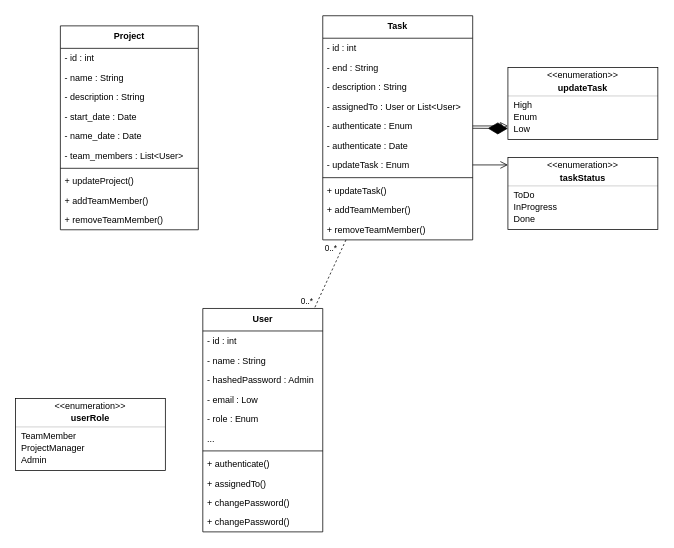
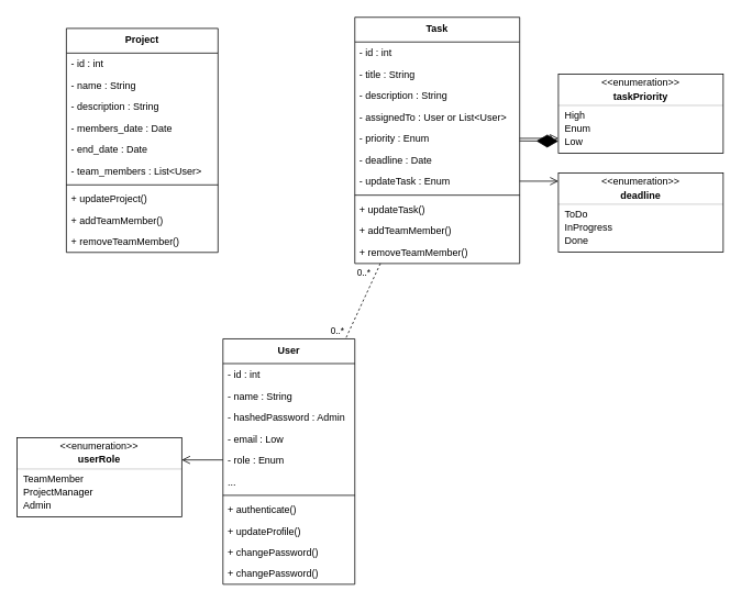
  <mxCell id="0" />
  <mxCell id="1" parent="0" />
  <mxCell id="2" value="User" style="swimlane;fontStyle=1;align=center;verticalAlign=top;childLayout=stackLayout;horizontal=1;startSize=30;horizontalStack=0;resizeParent=1;resizeLast=0;collapsible=1;marginBottom=0;rounded=0;shadow=0;strokeWidth=1;" parent="1" vertex="1"><mxGeometry x="270" y="411" width="160" height="298" as="geometry"><mxRectangle x="230" y="140" width="160" height="26" as="alternateBounds" /></mxGeometry></mxCell>
  <mxCell id="3" value="- id : int" style="text;align=left;verticalAlign=top;spacingLeft=4;spacingRight=4;overflow=hidden;rotatable=0;points=[[0,0.5],[1,0.5]];portConstraint=eastwest;" parent="2" vertex="1"><mxGeometry y="30" width="160" height="26" as="geometry" /></mxCell>
  <mxCell id="4" value="- name : String" style="text;align=left;verticalAlign=top;spacingLeft=4;spacingRight=4;overflow=hidden;rotatable=0;points=[[0,0.5],[1,0.5]];portConstraint=eastwest;" parent="2" vertex="1"><mxGeometry y="56" width="160" height="26" as="geometry" /></mxCell>
  <mxCell id="5" value="- hashedPassword : Admin" style="text;align=left;verticalAlign=top;spacingLeft=4;spacingRight=4;overflow=hidden;rotatable=0;points=[[0,0.5],[1,0.5]];portConstraint=eastwest;" parent="2" vertex="1"><mxGeometry y="82" width="160" height="26" as="geometry" /></mxCell>
  <mxCell id="6" value="- email : Low" style="text;align=left;verticalAlign=top;spacingLeft=4;spacingRight=4;overflow=hidden;rotatable=0;points=[[0,0.5],[1,0.5]];portConstraint=eastwest;" parent="2" vertex="1"><mxGeometry y="108" width="160" height="26" as="geometry" /></mxCell>
  <mxCell id="7" value="- role : Enum" style="text;align=left;verticalAlign=top;spacingLeft=4;spacingRight=4;overflow=hidden;rotatable=0;points=[[0,0.5],[1,0.5]];portConstraint=eastwest;" parent="2" vertex="1"><mxGeometry y="134" width="160" height="26" as="geometry" /></mxCell>
  <mxCell id="8" value="..." style="text;align=left;verticalAlign=top;spacingLeft=4;spacingRight=4;overflow=hidden;rotatable=0;points=[[0,0.5],[1,0.5]];portConstraint=eastwest;" parent="2" vertex="1"><mxGeometry y="160" width="160" height="26" as="geometry" /></mxCell>
  <mxCell id="9" value="" style="line;html=1;strokeWidth=1;align=left;verticalAlign=middle;spacingTop=-1;spacingLeft=3;spacingRight=3;rotatable=0;labelPosition=right;points=[];portConstraint=eastwest;" parent="2" vertex="1"><mxGeometry y="186" width="160" height="8" as="geometry" /></mxCell>
  <mxCell id="10" value="+ authenticate()" style="text;align=left;verticalAlign=top;spacingLeft=4;spacingRight=4;overflow=hidden;rotatable=0;points=[[0,0.5],[1,0.5]];portConstraint=eastwest;" parent="2" vertex="1"><mxGeometry y="194" width="160" height="26" as="geometry" /></mxCell>
- <mxCell id="11" value="+ assignedTo()" style="text;align=left;verticalAlign=top;spacingLeft=4;spacingRight=4;overflow=hidden;rotatable=0;points=[[0,0.5],[1,0.5]];portConstraint=eastwest;" parent="2" vertex="1"><mxGeometry y="220" width="160" height="26" as="geometry" /></mxCell>
+ <mxCell id="11" value="+ updateProfile()" style="text;align=left;verticalAlign=top;spacingLeft=4;spacingRight=4;overflow=hidden;rotatable=0;points=[[0,0.5],[1,0.5]];portConstraint=eastwest;" parent="2" vertex="1"><mxGeometry y="220" width="160" height="26" as="geometry" /></mxCell>
  <mxCell id="12" value="+ changePassword()" style="text;align=left;verticalAlign=top;spacingLeft=4;spacingRight=4;overflow=hidden;rotatable=0;points=[[0,0.5],[1,0.5]];portConstraint=eastwest;" parent="2" vertex="1"><mxGeometry y="246" width="160" height="26" as="geometry" /></mxCell>
  <mxCell id="13" value="+ changePassword()" style="text;align=left;verticalAlign=top;spacingLeft=4;spacingRight=4;overflow=hidden;rotatable=0;points=[[0,0.5],[1,0.5]];portConstraint=eastwest;" parent="2" vertex="1"><mxGeometry y="272" width="160" height="26" as="geometry" /></mxCell>
  <mxCell id="14" value="" style="fontStyle=1;align=center;verticalAlign=middle;childLayout=stackLayout;horizontal=1;horizontalStack=0;resizeParent=1;resizeParentMax=0;resizeLast=0;marginBottom=0;" parent="1" vertex="1"><mxGeometry x="20" y="531" width="200" height="96" as="geometry" /></mxCell>
  <mxCell id="15" value="&amp;lt;&amp;lt;enumeration&amp;gt;&amp;gt;" style="html=1;align=center;spacing=0;verticalAlign=middle;strokeColor=none;fillColor=none;whiteSpace=wrap;" parent="14" vertex="1"><mxGeometry width="200" height="20" as="geometry" /></mxCell>
  <mxCell id="16" value="userRole" style="html=1;align=center;spacing=0;verticalAlign=middle;strokeColor=none;fillColor=none;whiteSpace=wrap;fontStyle=1;" parent="14" vertex="1"><mxGeometry y="20" width="200" height="14" as="geometry" /></mxCell>
  <mxCell id="17" value="" style="line;strokeWidth=0.25;fillColor=none;align=left;verticalAlign=middle;spacingTop=-1;spacingLeft=3;spacingRight=3;rotatable=0;labelPosition=right;points=[];portConstraint=eastwest;" parent="14" vertex="1"><mxGeometry y="34" width="200" height="8" as="geometry" /></mxCell>
  <mxCell id="18" value="TeamMember" style="html=1;align=left;spacing=0;spacingLeft=8;verticalAlign=middle;strokeColor=none;fillColor=none;whiteSpace=wrap;" parent="14" vertex="1"><mxGeometry y="42" width="200" height="16" as="geometry" /></mxCell>
  <mxCell id="19" value="ProjectManager" style="html=1;align=left;spacing=0;spacingLeft=8;verticalAlign=middle;strokeColor=none;fillColor=none;whiteSpace=wrap;" parent="14" vertex="1"><mxGeometry y="58" width="200" height="16" as="geometry" /></mxCell>
  <mxCell id="20" value="Admin" style="html=1;align=left;spacing=0;spacingLeft=8;verticalAlign=middle;strokeColor=none;fillColor=none;whiteSpace=wrap;" parent="14" vertex="1"><mxGeometry y="74" width="200" height="16" as="geometry" /></mxCell>
  <mxCell id="21" value="" style="html=1;align=left;spacing=0;spacingLeft=8;verticalAlign=middle;strokeColor=none;fillColor=none;whiteSpace=wrap;" parent="14" vertex="1"><mxGeometry y="90" width="200" height="6" as="geometry" /></mxCell>
+ <mxCell id="22" value="" style="endArrow=open;startArrow=none;endFill=0;startFill=0;endSize=8;html=1;verticalAlign=bottom;labelBackgroundColor=none;strokeWidth=1;rounded=0;entryX=1;entryY=0.5;entryDx=0;entryDy=0;exitX=0;exitY=0.5;exitDx=0;exitDy=0;" parent="1" source="7" target="16" edge="1"><mxGeometry width="160" relative="1" as="geometry"><mxPoint x="170" y="451" as="sourcePoint" /><mxPoint x="600" y="681" as="targetPoint" /></mxGeometry></mxCell>
  <mxCell id="23" value="Project" style="swimlane;fontStyle=1;align=center;verticalAlign=top;childLayout=stackLayout;horizontal=1;startSize=30;horizontalStack=0;resizeParent=1;resizeLast=0;collapsible=1;marginBottom=0;rounded=0;shadow=0;strokeWidth=1;" parent="1" vertex="1"><mxGeometry x="80" y="34" width="184" height="272" as="geometry"><mxRectangle x="230" y="140" width="160" height="26" as="alternateBounds" /></mxGeometry></mxCell>
  <mxCell id="24" value="- id : int" style="text;align=left;verticalAlign=top;spacingLeft=4;spacingRight=4;overflow=hidden;rotatable=0;points=[[0,0.5],[1,0.5]];portConstraint=eastwest;" parent="23" vertex="1"><mxGeometry y="30" width="184" height="26" as="geometry" /></mxCell>
  <mxCell id="25" value="- name : String" style="text;align=left;verticalAlign=top;spacingLeft=4;spacingRight=4;overflow=hidden;rotatable=0;points=[[0,0.5],[1,0.5]];portConstraint=eastwest;" parent="23" vertex="1"><mxGeometry y="56" width="184" height="26" as="geometry" /></mxCell>
  <mxCell id="26" value="- description : String" style="text;align=left;verticalAlign=top;spacingLeft=4;spacingRight=4;overflow=hidden;rotatable=0;points=[[0,0.5],[1,0.5]];portConstraint=eastwest;" parent="23" vertex="1"><mxGeometry y="82" width="184" height="26" as="geometry" /></mxCell>
- <mxCell id="27" value="- start_date : Date" style="text;align=left;verticalAlign=top;spacingLeft=4;spacingRight=4;overflow=hidden;rotatable=0;points=[[0,0.5],[1,0.5]];portConstraint=eastwest;" parent="23" vertex="1"><mxGeometry y="108" width="184" height="26" as="geometry" /></mxCell>
- <mxCell id="28" value="- name_date : Date" style="text;align=left;verticalAlign=top;spacingLeft=4;spacingRight=4;overflow=hidden;rotatable=0;points=[[0,0.5],[1,0.5]];portConstraint=eastwest;" parent="23" vertex="1"><mxGeometry y="134" width="184" height="26" as="geometry" /></mxCell>
+ <mxCell id="27" value="- members_date : Date" style="text;align=left;verticalAlign=top;spacingLeft=4;spacingRight=4;overflow=hidden;rotatable=0;points=[[0,0.5],[1,0.5]];portConstraint=eastwest;" parent="23" vertex="1"><mxGeometry y="108" width="184" height="26" as="geometry" /></mxCell>
+ <mxCell id="28" value="- end_date : Date" style="text;align=left;verticalAlign=top;spacingLeft=4;spacingRight=4;overflow=hidden;rotatable=0;points=[[0,0.5],[1,0.5]];portConstraint=eastwest;" parent="23" vertex="1"><mxGeometry y="134" width="184" height="26" as="geometry" /></mxCell>
  <mxCell id="29" value="- team_members : List&lt;User&gt;" style="text;align=left;verticalAlign=top;spacingLeft=4;spacingRight=4;overflow=hidden;rotatable=0;points=[[0,0.5],[1,0.5]];portConstraint=eastwest;" parent="23" vertex="1"><mxGeometry y="160" width="184" height="26" as="geometry" /></mxCell>
  <mxCell id="30" value="" style="line;html=1;strokeWidth=1;align=left;verticalAlign=middle;spacingTop=-1;spacingLeft=3;spacingRight=3;rotatable=0;labelPosition=right;points=[];portConstraint=eastwest;" parent="23" vertex="1"><mxGeometry y="186" width="184" height="8" as="geometry" /></mxCell>
  <mxCell id="31" value="+ updateProject()" style="text;align=left;verticalAlign=top;spacingLeft=4;spacingRight=4;overflow=hidden;rotatable=0;points=[[0,0.5],[1,0.5]];portConstraint=eastwest;" parent="23" vertex="1"><mxGeometry y="194" width="184" height="26" as="geometry" /></mxCell>
  <mxCell id="32" value="+ addTeamMember()" style="text;align=left;verticalAlign=top;spacingLeft=4;spacingRight=4;overflow=hidden;rotatable=0;points=[[0,0.5],[1,0.5]];portConstraint=eastwest;" parent="23" vertex="1"><mxGeometry y="220" width="184" height="26" as="geometry" /></mxCell>
  <mxCell id="33" value="+ removeTeamMember()" style="text;align=left;verticalAlign=top;spacingLeft=4;spacingRight=4;overflow=hidden;rotatable=0;points=[[0,0.5],[1,0.5]];portConstraint=eastwest;" parent="23" vertex="1"><mxGeometry y="246" width="184" height="26" as="geometry" /></mxCell>
  <mxCell id="34" value="Task" style="swimlane;fontStyle=1;align=center;verticalAlign=top;childLayout=stackLayout;horizontal=1;startSize=30;horizontalStack=0;resizeParent=1;resizeLast=0;collapsible=1;marginBottom=0;rounded=0;shadow=0;strokeWidth=1;" parent="1" vertex="1"><mxGeometry x="430" y="20.5" width="200" height="299" as="geometry"><mxRectangle x="230" y="140" width="160" height="26" as="alternateBounds" /></mxGeometry></mxCell>
  <mxCell id="35" value="- id : int" style="text;align=left;verticalAlign=top;spacingLeft=4;spacingRight=4;overflow=hidden;rotatable=0;points=[[0,0.5],[1,0.5]];portConstraint=eastwest;" parent="34" vertex="1"><mxGeometry y="30" width="200" height="26" as="geometry" /></mxCell>
- <mxCell id="36" value="- end : String" style="text;align=left;verticalAlign=top;spacingLeft=4;spacingRight=4;overflow=hidden;rotatable=0;points=[[0,0.5],[1,0.5]];portConstraint=eastwest;" parent="34" vertex="1"><mxGeometry y="56" width="200" height="26" as="geometry" /></mxCell>
+ <mxCell id="36" value="- title : String" style="text;align=left;verticalAlign=top;spacingLeft=4;spacingRight=4;overflow=hidden;rotatable=0;points=[[0,0.5],[1,0.5]];portConstraint=eastwest;" parent="34" vertex="1"><mxGeometry y="56" width="200" height="26" as="geometry" /></mxCell>
  <mxCell id="37" value="- description : String" style="text;align=left;verticalAlign=top;spacingLeft=4;spacingRight=4;overflow=hidden;rotatable=0;points=[[0,0.5],[1,0.5]];portConstraint=eastwest;" parent="34" vertex="1"><mxGeometry y="82" width="200" height="26" as="geometry" /></mxCell>
  <mxCell id="38" value="- assignedTo : User or List&lt;User&gt;" style="text;align=left;verticalAlign=top;spacingLeft=4;spacingRight=4;overflow=hidden;rotatable=0;points=[[0,0.5],[1,0.5]];portConstraint=eastwest;" parent="34" vertex="1"><mxGeometry y="108" width="200" height="26" as="geometry" /></mxCell>
- <mxCell id="39" value="- authenticate : Enum" style="text;align=left;verticalAlign=top;spacingLeft=4;spacingRight=4;overflow=hidden;rotatable=0;points=[[0,0.5],[1,0.5]];portConstraint=eastwest;" parent="34" vertex="1"><mxGeometry y="134" width="200" height="26" as="geometry" /></mxCell>
- <mxCell id="40" value="- authenticate : Date" style="text;align=left;verticalAlign=top;spacingLeft=4;spacingRight=4;overflow=hidden;rotatable=0;points=[[0,0.5],[1,0.5]];portConstraint=eastwest;" parent="34" vertex="1"><mxGeometry y="160" width="200" height="26" as="geometry" /></mxCell>
+ <mxCell id="39" value="- priority : Enum" style="text;align=left;verticalAlign=top;spacingLeft=4;spacingRight=4;overflow=hidden;rotatable=0;points=[[0,0.5],[1,0.5]];portConstraint=eastwest;" parent="34" vertex="1"><mxGeometry y="134" width="200" height="26" as="geometry" /></mxCell>
+ <mxCell id="40" value="- deadline : Date" style="text;align=left;verticalAlign=top;spacingLeft=4;spacingRight=4;overflow=hidden;rotatable=0;points=[[0,0.5],[1,0.5]];portConstraint=eastwest;" parent="34" vertex="1"><mxGeometry y="160" width="200" height="26" as="geometry" /></mxCell>
  <mxCell id="41" value="- updateTask : Enum" style="text;align=left;verticalAlign=top;spacingLeft=4;spacingRight=4;overflow=hidden;rotatable=0;points=[[0,0.5],[1,0.5]];portConstraint=eastwest;" parent="34" vertex="1"><mxGeometry y="186" width="200" height="26" as="geometry" /></mxCell>
  <mxCell id="42" value="" style="line;html=1;strokeWidth=1;align=left;verticalAlign=middle;spacingTop=-1;spacingLeft=3;spacingRight=3;rotatable=0;labelPosition=right;points=[];portConstraint=eastwest;" parent="34" vertex="1"><mxGeometry y="212" width="200" height="8" as="geometry" /></mxCell>
  <mxCell id="43" value="+ updateTask()" style="text;align=left;verticalAlign=top;spacingLeft=4;spacingRight=4;overflow=hidden;rotatable=0;points=[[0,0.5],[1,0.5]];portConstraint=eastwest;" parent="34" vertex="1"><mxGeometry y="220" width="200" height="26" as="geometry" /></mxCell>
  <mxCell id="44" value="+ addTeamMember()" style="text;align=left;verticalAlign=top;spacingLeft=4;spacingRight=4;overflow=hidden;rotatable=0;points=[[0,0.5],[1,0.5]];portConstraint=eastwest;" parent="34" vertex="1"><mxGeometry y="246" width="200" height="26" as="geometry" /></mxCell>
  <mxCell id="45" value="+ removeTeamMember()" style="text;align=left;verticalAlign=top;spacingLeft=4;spacingRight=4;overflow=hidden;rotatable=0;points=[[0,0.5],[1,0.5]];portConstraint=eastwest;" parent="34" vertex="1"><mxGeometry y="272" width="200" height="26" as="geometry" /></mxCell>
  <mxCell id="46" value="" style="fontStyle=1;align=center;verticalAlign=middle;childLayout=stackLayout;horizontal=1;horizontalStack=0;resizeParent=1;resizeParentMax=0;resizeLast=0;marginBottom=0;" parent="1" vertex="1"><mxGeometry x="677" y="89.5" width="200" height="96" as="geometry" /></mxCell>
  <mxCell id="47" value="&amp;lt;&amp;lt;enumeration&amp;gt;&amp;gt;" style="html=1;align=center;spacing=0;verticalAlign=middle;strokeColor=none;fillColor=none;whiteSpace=wrap;" parent="46" vertex="1"><mxGeometry width="200" height="20" as="geometry" /></mxCell>
- <mxCell id="48" value="updateTask" style="html=1;align=center;spacing=0;verticalAlign=middle;strokeColor=none;fillColor=none;whiteSpace=wrap;fontStyle=1;" parent="46" vertex="1"><mxGeometry y="20" width="200" height="14" as="geometry" /></mxCell>
+ <mxCell id="48" value="taskPriority" style="html=1;align=center;spacing=0;verticalAlign=middle;strokeColor=none;fillColor=none;whiteSpace=wrap;fontStyle=1;" parent="46" vertex="1"><mxGeometry y="20" width="200" height="14" as="geometry" /></mxCell>
  <mxCell id="49" value="" style="line;strokeWidth=0.25;fillColor=none;align=left;verticalAlign=middle;spacingTop=-1;spacingLeft=3;spacingRight=3;rotatable=0;labelPosition=right;points=[];portConstraint=eastwest;" parent="46" vertex="1"><mxGeometry y="34" width="200" height="8" as="geometry" /></mxCell>
  <mxCell id="50" value="High" style="html=1;align=left;spacing=0;spacingLeft=8;verticalAlign=middle;strokeColor=none;fillColor=none;whiteSpace=wrap;" parent="46" vertex="1"><mxGeometry y="42" width="200" height="16" as="geometry" /></mxCell>
  <mxCell id="51" value="Enum" style="html=1;align=left;spacing=0;spacingLeft=8;verticalAlign=middle;strokeColor=none;fillColor=none;whiteSpace=wrap;" parent="46" vertex="1"><mxGeometry y="58" width="200" height="16" as="geometry" /></mxCell>
  <mxCell id="52" value="Low" style="html=1;align=left;spacing=0;spacingLeft=8;verticalAlign=middle;strokeColor=none;fillColor=none;whiteSpace=wrap;" parent="46" vertex="1"><mxGeometry y="74" width="200" height="16" as="geometry" /></mxCell>
  <mxCell id="53" value="" style="html=1;align=left;spacing=0;spacingLeft=8;verticalAlign=middle;strokeColor=none;fillColor=none;whiteSpace=wrap;" parent="46" vertex="1"><mxGeometry y="90" width="200" height="6" as="geometry" /></mxCell>
  <mxCell id="54" value="" style="endArrow=classic;startArrow=none;endFill=0;startFill=0;endSize=8;html=1;verticalAlign=bottom;labelBackgroundColor=none;strokeWidth=1;rounded=0;entryX=0;entryY=0.25;entryDx=0;entryDy=0;exitX=1;exitY=0.5;exitDx=0;exitDy=0;" parent="1" source="39" target="52" edge="1"><mxGeometry width="160" relative="1" as="geometry"><mxPoint x="660" y="140.5" as="sourcePoint" /><mxPoint x="-280" y="177.5" as="targetPoint" /></mxGeometry></mxCell>
  <mxCell id="55" value="" style="fontStyle=1;align=center;verticalAlign=middle;childLayout=stackLayout;horizontal=1;horizontalStack=0;resizeParent=1;resizeParentMax=0;resizeLast=0;marginBottom=0;" parent="1" vertex="1"><mxGeometry x="677" y="209.5" width="200" height="96" as="geometry" /></mxCell>
  <mxCell id="56" value="&amp;lt;&amp;lt;enumeration&amp;gt;&amp;gt;" style="html=1;align=center;spacing=0;verticalAlign=middle;strokeColor=none;fillColor=none;whiteSpace=wrap;" parent="55" vertex="1"><mxGeometry width="200" height="20" as="geometry" /></mxCell>
- <mxCell id="57" value="taskStatus" style="html=1;align=center;spacing=0;verticalAlign=middle;strokeColor=none;fillColor=none;whiteSpace=wrap;fontStyle=1;" parent="55" vertex="1"><mxGeometry y="20" width="200" height="14" as="geometry" /></mxCell>
+ <mxCell id="57" value="deadline" style="html=1;align=center;spacing=0;verticalAlign=middle;strokeColor=none;fillColor=none;whiteSpace=wrap;fontStyle=1;" parent="55" vertex="1"><mxGeometry y="20" width="200" height="14" as="geometry" /></mxCell>
  <mxCell id="58" value="" style="line;strokeWidth=0.25;fillColor=none;align=left;verticalAlign=middle;spacingTop=-1;spacingLeft=3;spacingRight=3;rotatable=0;labelPosition=right;points=[];portConstraint=eastwest;" parent="55" vertex="1"><mxGeometry y="34" width="200" height="8" as="geometry" /></mxCell>
  <mxCell id="59" value="ToDo" style="html=1;align=left;spacing=0;spacingLeft=8;verticalAlign=middle;strokeColor=none;fillColor=none;whiteSpace=wrap;" parent="55" vertex="1"><mxGeometry y="42" width="200" height="16" as="geometry" /></mxCell>
  <mxCell id="60" value="InProgress" style="html=1;align=left;spacing=0;spacingLeft=8;verticalAlign=middle;strokeColor=none;fillColor=none;whiteSpace=wrap;" parent="55" vertex="1"><mxGeometry y="58" width="200" height="16" as="geometry" /></mxCell>
  <mxCell id="61" value="Done" style="html=1;align=left;spacing=0;spacingLeft=8;verticalAlign=middle;strokeColor=none;fillColor=none;whiteSpace=wrap;" parent="55" vertex="1"><mxGeometry y="74" width="200" height="16" as="geometry" /></mxCell>
  <mxCell id="62" value="" style="html=1;align=left;spacing=0;spacingLeft=8;verticalAlign=middle;strokeColor=none;fillColor=none;whiteSpace=wrap;" parent="55" vertex="1"><mxGeometry y="90" width="200" height="6" as="geometry" /></mxCell>
  <mxCell id="63" value="" style="endArrow=open;startArrow=none;endFill=0;startFill=0;endSize=8;html=1;verticalAlign=bottom;labelBackgroundColor=none;strokeWidth=1;rounded=0;entryX=0;entryY=0.5;entryDx=0;entryDy=0;exitX=1;exitY=0.5;exitDx=0;exitDy=0;" parent="1" source="41" target="56" edge="1"><mxGeometry width="160" relative="1" as="geometry"><mxPoint x="640" y="177.5" as="sourcePoint" /><mxPoint x="710" y="178.5" as="targetPoint" /></mxGeometry></mxCell>
  <mxCell id="64" value="" style="endArrow=diamondThin;endFill=1;endSize=24;html=1;rounded=0;" parent="1" source="34" target="52" edge="1"><mxGeometry width="160" relative="1" as="geometry"><mxPoint x="190" y="241" as="sourcePoint" /><mxPoint x="350" y="241" as="targetPoint" /></mxGeometry></mxCell>
  <mxCell id="65" value="" style="endArrow=none;html=1;rounded=0;dashed=1;" parent="1" source="34" target="2" edge="1"><mxGeometry relative="1" as="geometry"><mxPoint x="249" y="316" as="sourcePoint" /><mxPoint x="295" y="421" as="targetPoint" /></mxGeometry></mxCell>
  <mxCell id="66" value="0..*" style="edgeLabel;resizable=0;html=1;align=left;verticalAlign=bottom;" parent="65" connectable="0" vertex="1"><mxGeometry x="-1" relative="1" as="geometry"><mxPoint x="-30" y="19" as="offset" /></mxGeometry></mxCell>
  <mxCell id="67" value="0..*" style="edgeLabel;resizable=0;html=1;align=left;verticalAlign=bottom;" parent="65" connectable="0" vertex="1"><mxGeometry x="1" relative="1" as="geometry"><mxPoint x="-20" y="-1" as="offset" /></mxGeometry></mxCell>
